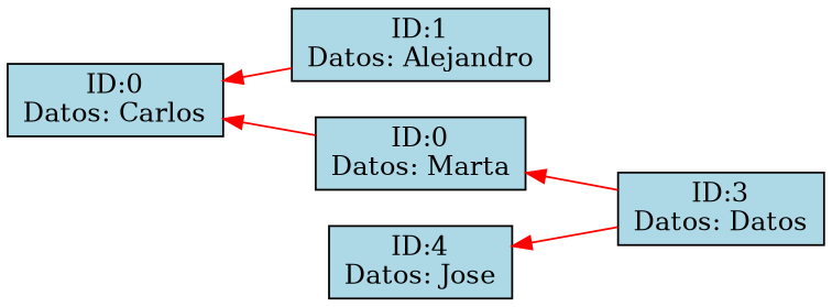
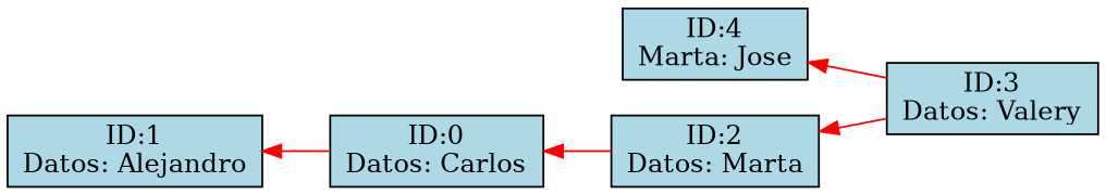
  digraph {
    rankdir=LR
    splines=line
    node [fillcolor=lightblue shape=record style=filled]
    edge [color=Red dir=back]
    n1 [height=.1 label="ID:0\nDatos: Carlos "]
    n2 [height=.1 label="ID:1\nDatos: Alejandro "]
-   n3 [height=.1 label="ID:0\nDatos: Marta "]
-   n4 [height=.1 label="ID:3\nDatos: Datos "]
-   n5 [height=.1 label="ID:4\nDatos: Jose "]
-   n1 -> n2
+   n3 [height=.1 label="ID:2\nDatos: Marta "]
+   n4 [height=.1 label="ID:3\nDatos: Valery "]
+   n5 [height=.1 label="ID:4\nMarta: Jose "]
+   n2 -> n1
    n1 -> n3
    n3 -> n4
    n5 -> n4
  }
